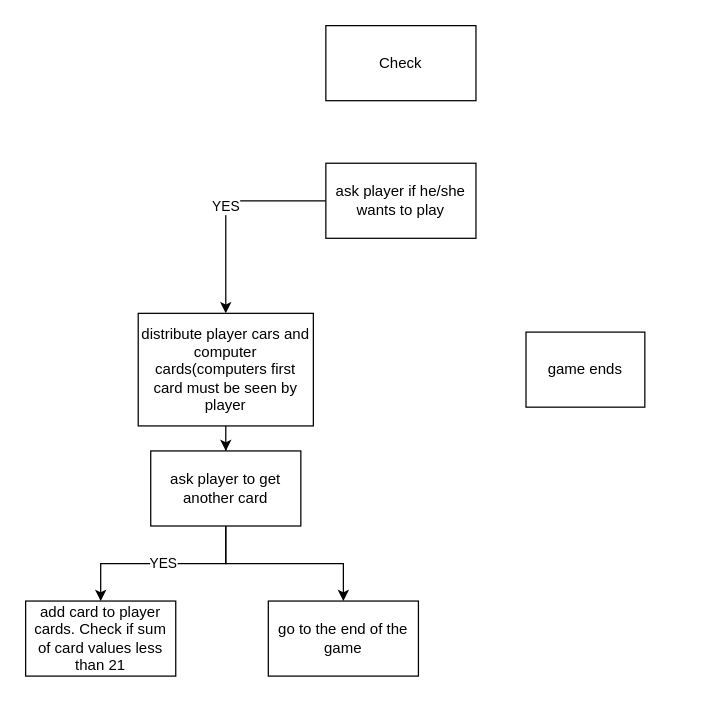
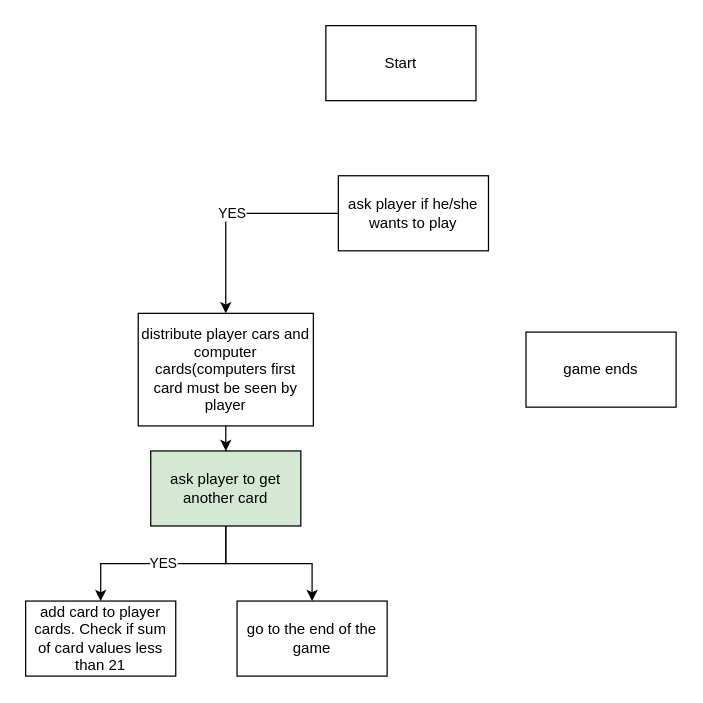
  <mxCell id="0" />
  <mxCell id="1" parent="0" />
- <mxCell id="2" value="Check" style="rounded=0;whiteSpace=wrap;html=1;" vertex="1" parent="1"><mxGeometry x="260" y="20" width="120" height="60" as="geometry" /></mxCell>
+ <mxCell id="2" value="Start" style="rounded=0;whiteSpace=wrap;html=1;" vertex="1" parent="1"><mxGeometry x="260" y="20" width="120" height="60" as="geometry" /></mxCell>
  <mxCell id="3" value="YES" style="edgeStyle=orthogonalEdgeStyle;rounded=0;orthogonalLoop=1;jettySize=auto;html=1;" edge="1" parent="1" source="4" target="6"><mxGeometry relative="1" as="geometry" /></mxCell>
- <mxCell id="4" value="ask player if he/she wants to play" style="rounded=0;whiteSpace=wrap;html=1;" vertex="1" parent="1"><mxGeometry x="260" y="130" width="120" height="60" as="geometry" /></mxCell>
+ <mxCell id="4" value="ask player if he/she wants to play" style="rounded=0;whiteSpace=wrap;html=1;" vertex="1" parent="1"><mxGeometry x="270" y="140" width="120" height="60" as="geometry" /></mxCell>
  <mxCell id="5" value="" style="edgeStyle=orthogonalEdgeStyle;rounded=0;orthogonalLoop=1;jettySize=auto;html=1;" edge="1" parent="1" source="6" target="10"><mxGeometry relative="1" as="geometry" /></mxCell>
  <mxCell id="6" value="distribute player cars and computer cards(computers first card must be seen by player" style="rounded=0;whiteSpace=wrap;html=1;" vertex="1" parent="1"><mxGeometry x="110" y="250" width="140" height="90" as="geometry" /></mxCell>
- <mxCell id="7" value="game ends" style="whiteSpace=wrap;html=1;rounded=0;" vertex="1" parent="1"><mxGeometry x="420" y="265" width="95" height="60" as="geometry" /></mxCell>
+ <mxCell id="7" value="game ends" style="whiteSpace=wrap;html=1;rounded=0;" vertex="1" parent="1"><mxGeometry x="420" y="265" width="120" height="60" as="geometry" /></mxCell>
  <mxCell id="8" value="YES" style="edgeStyle=orthogonalEdgeStyle;rounded=0;orthogonalLoop=1;jettySize=auto;html=1;" edge="1" parent="1" source="10" target="11"><mxGeometry relative="1" as="geometry" /></mxCell>
  <mxCell id="9" value="" style="edgeStyle=orthogonalEdgeStyle;rounded=0;orthogonalLoop=1;jettySize=auto;html=1;" edge="1" parent="1" source="10" target="12"><mxGeometry relative="1" as="geometry" /></mxCell>
- <mxCell id="10" value="ask player to get another card" style="whiteSpace=wrap;html=1;rounded=0;" vertex="1" parent="1"><mxGeometry x="120" y="360" width="120" height="60" as="geometry" /></mxCell>
+ <mxCell id="10" value="ask player to get another card" style="whiteSpace=wrap;html=1;rounded=0;fillColor=#d5e8d4;" vertex="1" parent="1"><mxGeometry x="120" y="360" width="120" height="60" as="geometry" /></mxCell>
  <mxCell id="11" value="add card to player cards. Check if sum of card values less than 21" style="whiteSpace=wrap;html=1;rounded=0;" vertex="1" parent="1"><mxGeometry x="20" y="480" width="120" height="60" as="geometry" /></mxCell>
- <mxCell id="12" value="go to the end of the game" style="whiteSpace=wrap;html=1;rounded=0;" vertex="1" parent="1"><mxGeometry x="214" y="480" width="120" height="60" as="geometry" /></mxCell>
+ <mxCell id="12" value="go to the end of the game" style="whiteSpace=wrap;html=1;rounded=0;" vertex="1" parent="1"><mxGeometry x="189" y="480" width="120" height="60" as="geometry" /></mxCell>
